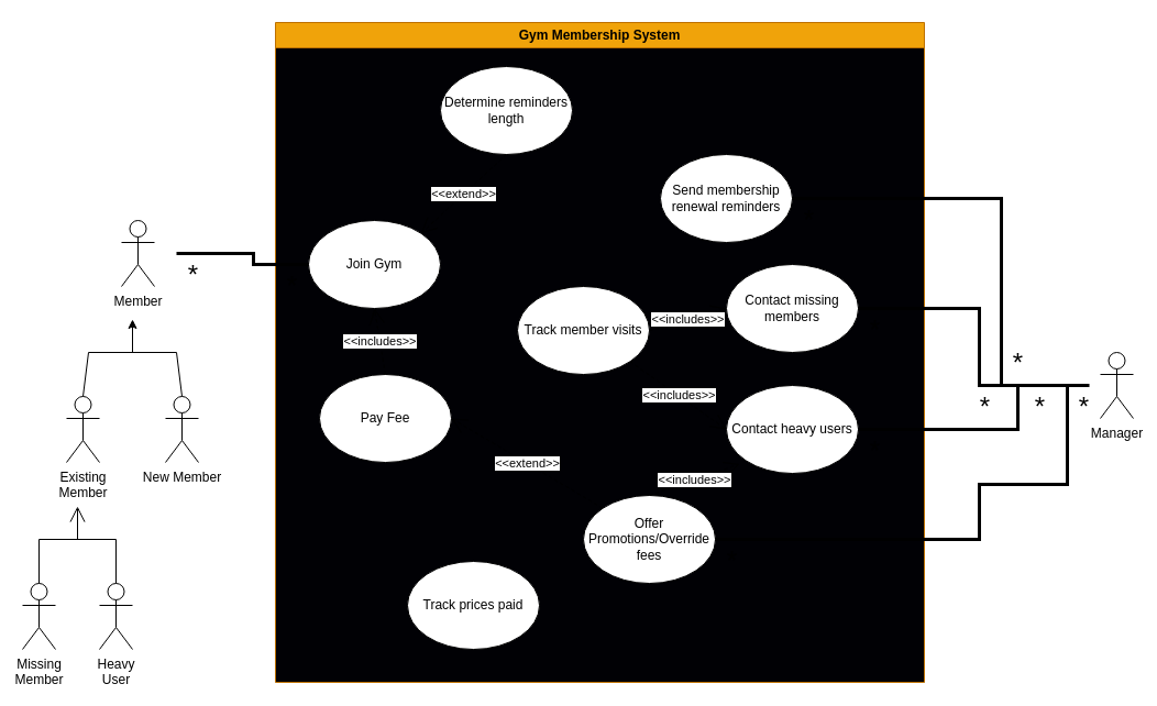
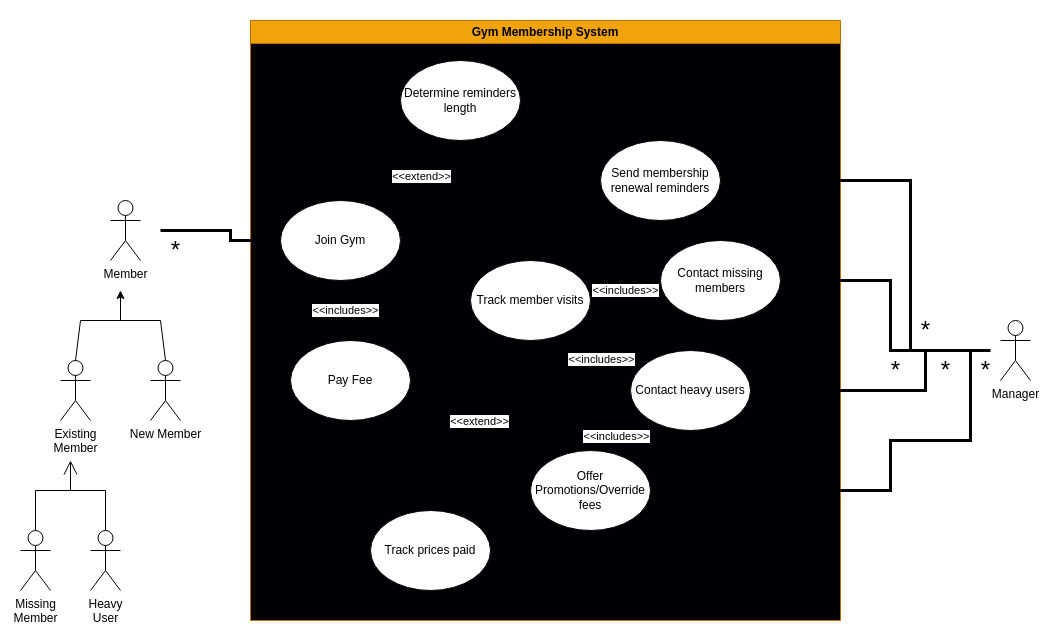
  <mxCell id="0" />
  <mxCell id="1" parent="0" />
  <mxCell id="2" value="Gym Membership System" style="swimlane;whiteSpace=wrap;html=1;fillColor=#f0a30a;fontColor=#000000;strokeColor=#BD7000;swimlaneFillColor=#010105;" parent="1" vertex="1"><mxGeometry x="250" y="20" width="590" height="600" as="geometry" /></mxCell>
  <mxCell id="3" value="Determine reminders length" style="ellipse;whiteSpace=wrap;html=1;" parent="2" vertex="1"><mxGeometry x="150" y="40" width="120" height="80" as="geometry" /></mxCell>
  <mxCell id="4" value="Offer Promotions/Override fees" style="ellipse;whiteSpace=wrap;html=1;" parent="2" vertex="1"><mxGeometry x="280" y="430" width="120" height="80" as="geometry" /></mxCell>
  <mxCell id="5" value="Track prices paid" style="ellipse;whiteSpace=wrap;html=1;" parent="2" vertex="1"><mxGeometry x="120" y="490" width="120" height="80" as="geometry" /></mxCell>
  <mxCell id="6" value="Join Gym" style="ellipse;whiteSpace=wrap;html=1;" parent="2" vertex="1"><mxGeometry x="30" y="180" width="120" height="80" as="geometry" /></mxCell>
  <mxCell id="7" value="Pay Fee" style="ellipse;whiteSpace=wrap;html=1;" parent="2" vertex="1"><mxGeometry x="40" y="320" width="120" height="80" as="geometry" /></mxCell>
  <mxCell id="8" value="Send membership renewal reminders" style="ellipse;whiteSpace=wrap;html=1;" parent="2" vertex="1"><mxGeometry x="350" y="120" width="120" height="80" as="geometry" /></mxCell>
  <mxCell id="9" value="Contact missing members" style="ellipse;whiteSpace=wrap;html=1;" parent="2" vertex="1"><mxGeometry x="410" y="220" width="120" height="80" as="geometry" /></mxCell>
- <mxCell id="10" value="Contact heavy users" style="ellipse;whiteSpace=wrap;html=1;" parent="2" vertex="1"><mxGeometry x="410" y="330" width="120" height="80" as="geometry" /></mxCell>
+ <mxCell id="10" value="Contact heavy users" style="ellipse;whiteSpace=wrap;html=1;" parent="2" vertex="1"><mxGeometry x="380" y="330" width="120" height="80" as="geometry" /></mxCell>
  <mxCell id="11" value="Track member visits" style="ellipse;whiteSpace=wrap;html=1;" parent="2" vertex="1"><mxGeometry x="220" y="240" width="120" height="80" as="geometry" /></mxCell>
  <mxCell id="12" style="edgeStyle=orthogonalEdgeStyle;rounded=0;orthogonalLoop=1;jettySize=auto;html=1;exitX=0.5;exitY=1;exitDx=0;exitDy=0;" parent="2" source="11" target="11" edge="1"><mxGeometry relative="1" as="geometry" /></mxCell>
  <mxCell id="13" value="&lt;font style=&quot;font-size: 24px;&quot;&gt;*&lt;/font&gt;" style="text;html=1;align=center;verticalAlign=middle;resizable=0;points=[];autosize=1;strokeColor=none;fillColor=none;" vertex="1" parent="2"><mxGeometry y="220" width="30" height="40" as="geometry" /></mxCell>
  <mxCell id="14" value="&amp;lt;&amp;lt;extend&amp;gt;&amp;gt;" style="endArrow=open;endSize=12;dashed=1;html=1;rounded=0;exitX=0.5;exitY=1;exitDx=0;exitDy=0;entryX=1;entryY=0;entryDx=0;entryDy=0;" edge="1" parent="2" source="3" target="6"><mxGeometry width="160" relative="1" as="geometry"><mxPoint x="40" y="180" as="sourcePoint" /><mxPoint x="200" y="180" as="targetPoint" /></mxGeometry></mxCell>
  <mxCell id="15" value="&amp;lt;&amp;lt;includes&amp;gt;&amp;gt;" style="endArrow=open;endSize=12;dashed=1;html=1;rounded=0;exitX=0.5;exitY=0;exitDx=0;exitDy=0;entryX=0.5;entryY=1;entryDx=0;entryDy=0;" edge="1" parent="2" source="7" target="6"><mxGeometry width="160" relative="1" as="geometry"><mxPoint x="40" y="300" as="sourcePoint" /><mxPoint x="200" y="300" as="targetPoint" /></mxGeometry></mxCell>
  <mxCell id="16" value="&lt;font style=&quot;font-size: 24px;&quot;&gt;*&lt;/font&gt;" style="text;html=1;align=center;verticalAlign=middle;resizable=0;points=[];autosize=1;strokeColor=none;fillColor=none;" vertex="1" parent="2"><mxGeometry x="470" y="160" width="30" height="40" as="geometry" /></mxCell>
  <mxCell id="17" value="&amp;lt;&amp;lt;extend&amp;gt;&amp;gt;" style="endArrow=open;endSize=12;dashed=1;html=1;rounded=0;exitX=0;exitY=0;exitDx=0;exitDy=0;entryX=1;entryY=0.5;entryDx=0;entryDy=0;" edge="1" parent="2" source="4" target="7"><mxGeometry width="160" relative="1" as="geometry"><mxPoint x="230" y="310" as="sourcePoint" /><mxPoint x="142" y="202" as="targetPoint" /></mxGeometry></mxCell>
  <mxCell id="18" value="" style="endArrow=none;html=1;rounded=0;exitX=1;exitY=0.5;exitDx=0;exitDy=0;strokeWidth=3;" edge="1" parent="2" source="9"><mxGeometry width="50" height="50" relative="1" as="geometry"><mxPoint x="690" y="210" as="sourcePoint" /><mxPoint x="740" y="330" as="targetPoint" /><Array as="points"><mxPoint x="640" y="260" /><mxPoint x="640" y="330" /></Array></mxGeometry></mxCell>
  <mxCell id="19" value="" style="endArrow=none;html=1;rounded=0;exitX=1;exitY=0.5;exitDx=0;exitDy=0;strokeWidth=3;" edge="1" parent="2" source="4"><mxGeometry width="50" height="50" relative="1" as="geometry"><mxPoint x="700" y="410" as="sourcePoint" /><mxPoint x="720" y="330" as="targetPoint" /><Array as="points"><mxPoint x="640" y="470" /><mxPoint x="640" y="420" /><mxPoint x="720" y="420" /></Array></mxGeometry></mxCell>
  <mxCell id="20" value="&lt;font style=&quot;font-size: 24px;&quot;&gt;*&lt;/font&gt;" style="text;html=1;align=center;verticalAlign=middle;resizable=0;points=[];autosize=1;strokeColor=none;fillColor=none;" vertex="1" parent="2"><mxGeometry x="530" y="260" width="30" height="40" as="geometry" /></mxCell>
  <mxCell id="21" value="&lt;font style=&quot;font-size: 24px;&quot;&gt;*&lt;/font&gt;" style="text;html=1;align=center;verticalAlign=middle;resizable=0;points=[];autosize=1;strokeColor=none;fillColor=none;" vertex="1" parent="2"><mxGeometry x="530" y="370" width="30" height="40" as="geometry" /></mxCell>
  <mxCell id="22" value="&lt;font style=&quot;font-size: 24px;&quot;&gt;*&lt;/font&gt;" style="text;html=1;align=center;verticalAlign=middle;resizable=0;points=[];autosize=1;strokeColor=none;fillColor=none;" vertex="1" parent="2"><mxGeometry x="400" y="470" width="30" height="40" as="geometry" /></mxCell>
  <mxCell id="23" value="&amp;lt;&amp;lt;includes&amp;gt;&amp;gt;" style="endArrow=open;endSize=12;dashed=1;html=1;rounded=0;exitX=0.5;exitY=0;exitDx=0;exitDy=0;entryX=0.1;entryY=0.894;entryDx=0;entryDy=0;entryPerimeter=0;" edge="1" parent="2" source="4" target="10"><mxGeometry width="160" relative="1" as="geometry"><mxPoint x="110" y="330" as="sourcePoint" /><mxPoint x="100" y="270" as="targetPoint" /></mxGeometry></mxCell>
  <mxCell id="24" value="&amp;lt;&amp;lt;includes&amp;gt;&amp;gt;" style="endArrow=open;endSize=12;dashed=1;html=1;rounded=0;exitX=1;exitY=0.5;exitDx=0;exitDy=0;entryX=0;entryY=0.5;entryDx=0;entryDy=0;" edge="1" parent="2" source="11" target="9"><mxGeometry width="160" relative="1" as="geometry"><mxPoint x="350" y="440" as="sourcePoint" /><mxPoint x="432" y="412" as="targetPoint" /></mxGeometry></mxCell>
  <mxCell id="25" value="&amp;lt;&amp;lt;includes&amp;gt;&amp;gt;" style="endArrow=open;endSize=12;dashed=1;html=1;rounded=0;exitX=1;exitY=1;exitDx=0;exitDy=0;entryX=0;entryY=0.5;entryDx=0;entryDy=0;" edge="1" parent="2" source="11" target="10"><mxGeometry width="160" relative="1" as="geometry"><mxPoint x="350" y="290" as="sourcePoint" /><mxPoint x="420" y="270" as="targetPoint" /></mxGeometry></mxCell>
  <mxCell id="26" value="Manager" style="shape=umlActor;verticalLabelPosition=bottom;verticalAlign=top;html=1;outlineConnect=0;" parent="1" vertex="1"><mxGeometry x="1000" y="320" width="30" height="60" as="geometry" /></mxCell>
  <mxCell id="27" value="" style="endArrow=none;html=1;rounded=0;entryX=0;entryY=0.5;entryDx=0;entryDy=0;strokeWidth=3;" parent="1" target="6" edge="1"><mxGeometry width="50" height="50" relative="1" as="geometry"><mxPoint x="160" y="230" as="sourcePoint" /><mxPoint x="170" y="70" as="targetPoint" /><Array as="points"><mxPoint x="230" y="230" /><mxPoint x="230" y="240" /></Array></mxGeometry></mxCell>
  <mxCell id="28" value="Heavy &lt;br&gt;User" style="shape=umlActor;verticalLabelPosition=bottom;verticalAlign=top;html=1;outlineConnect=0;" parent="1" vertex="1"><mxGeometry x="90" y="530" width="30" height="60" as="geometry" /></mxCell>
  <mxCell id="29" value="Missing &lt;br&gt;Member" style="shape=umlActor;verticalLabelPosition=bottom;verticalAlign=top;html=1;outlineConnect=0;" parent="1" vertex="1"><mxGeometry x="20" y="530" width="30" height="60" as="geometry" /></mxCell>
  <mxCell id="30" value="&lt;font style=&quot;font-size: 24px;&quot;&gt;*&lt;/font&gt;" style="text;html=1;align=center;verticalAlign=middle;resizable=0;points=[];autosize=1;strokeColor=none;fillColor=none;" vertex="1" parent="1"><mxGeometry x="160" y="230" width="30" height="40" as="geometry" /></mxCell>
  <mxCell id="31" value="New Member" style="shape=umlActor;verticalLabelPosition=bottom;verticalAlign=top;html=1;outlineConnect=0;" vertex="1" parent="1"><mxGeometry x="150" y="360" width="30" height="60" as="geometry" /></mxCell>
  <mxCell id="32" value="Member" style="shape=umlActor;verticalLabelPosition=bottom;verticalAlign=top;html=1;outlineConnect=0;" vertex="1" parent="1"><mxGeometry x="110" y="200" width="30" height="60" as="geometry" /></mxCell>
  <mxCell id="33" value="Existing&lt;br&gt;Member&lt;br&gt;" style="shape=umlActor;verticalLabelPosition=bottom;verticalAlign=top;html=1;outlineConnect=0;" vertex="1" parent="1"><mxGeometry x="60" y="360" width="30" height="60" as="geometry" /></mxCell>
  <mxCell id="34" value="" style="endArrow=none;html=1;rounded=0;exitX=0.5;exitY=0;exitDx=0;exitDy=0;exitPerimeter=0;entryX=0.5;entryY=0;entryDx=0;entryDy=0;entryPerimeter=0;strokeWidth=1;" edge="1" parent="1" source="28" target="29"><mxGeometry width="50" height="50" relative="1" as="geometry"><mxPoint x="440" y="530" as="sourcePoint" /><mxPoint x="185" y="500" as="targetPoint" /><Array as="points"><mxPoint x="105" y="490" /><mxPoint x="35" y="490" /></Array></mxGeometry></mxCell>
  <mxCell id="35" value="" style="endArrow=open;endFill=1;endSize=12;html=1;rounded=0;" edge="1" parent="1"><mxGeometry width="160" relative="1" as="geometry"><mxPoint x="70" y="490" as="sourcePoint" /><mxPoint x="70" y="460" as="targetPoint" /></mxGeometry></mxCell>
  <mxCell id="36" value="" style="endArrow=none;html=1;rounded=0;exitX=0.5;exitY=0;exitDx=0;exitDy=0;exitPerimeter=0;entryX=0.5;entryY=0;entryDx=0;entryDy=0;entryPerimeter=0;" edge="1" parent="1" source="33" target="31"><mxGeometry width="50" height="50" relative="1" as="geometry"><mxPoint x="400" y="410" as="sourcePoint" /><mxPoint x="450" y="360" as="targetPoint" /><Array as="points"><mxPoint x="80" y="320" /><mxPoint x="160" y="320" /></Array></mxGeometry></mxCell>
  <mxCell id="37" value="" style="endArrow=classic;html=1;rounded=0;" edge="1" parent="1"><mxGeometry width="50" height="50" relative="1" as="geometry"><mxPoint x="120" y="320" as="sourcePoint" /><mxPoint x="120" y="290" as="targetPoint" /></mxGeometry></mxCell>
  <mxCell id="38" value="&lt;font style=&quot;font-size: 24px;&quot;&gt;*&lt;/font&gt;" style="text;html=1;align=center;verticalAlign=middle;resizable=0;points=[];autosize=1;strokeColor=none;fillColor=none;" vertex="1" parent="1"><mxGeometry x="910" y="310" width="30" height="40" as="geometry" /></mxCell>
  <mxCell id="39" value="&lt;font style=&quot;font-size: 24px;&quot;&gt;*&lt;/font&gt;" style="text;html=1;align=center;verticalAlign=middle;resizable=0;points=[];autosize=1;strokeColor=none;fillColor=none;" vertex="1" parent="1"><mxGeometry x="970" width="30" height="40" as="geometry" y="350" /></mxCell>
  <mxCell id="40" value="&lt;font style=&quot;font-size: 24px;&quot;&gt;*&lt;/font&gt;" style="text;html=1;align=center;verticalAlign=middle;resizable=0;points=[];autosize=1;strokeColor=none;fillColor=none;" vertex="1" parent="1"><mxGeometry x="930" width="30" height="40" as="geometry" y="350" /></mxCell>
  <mxCell id="41" value="" style="endArrow=none;html=1;rounded=0;exitX=1;exitY=0.5;exitDx=0;exitDy=0;strokeWidth=3;" edge="1" parent="1" source="10"><mxGeometry width="50" height="50" relative="1" as="geometry"><mxPoint x="940" y="330" as="sourcePoint" /><mxPoint x="925" as="targetPoint" y="350" /><Array as="points"><mxPoint x="890" y="390" /><mxPoint x="925" y="390" /></Array></mxGeometry></mxCell>
  <mxCell id="42" value="" style="endArrow=none;html=1;rounded=0;exitX=1;exitY=0.5;exitDx=0;exitDy=0;strokeWidth=3;" edge="1" parent="1" source="8"><mxGeometry width="50" height="50" relative="1" as="geometry"><mxPoint x="870" y="390" as="sourcePoint" /><mxPoint x="910" as="targetPoint" y="350" /><Array as="points"><mxPoint x="910" y="180" /><mxPoint x="910" y="350" /></Array></mxGeometry></mxCell>
  <mxCell id="43" value="&lt;font style=&quot;font-size: 24px;&quot;&gt;*&lt;/font&gt;" style="text;html=1;align=center;verticalAlign=middle;resizable=0;points=[];autosize=1;strokeColor=none;fillColor=none;" vertex="1" parent="1"><mxGeometry x="880" width="30" height="40" as="geometry" y="350" /></mxCell>
